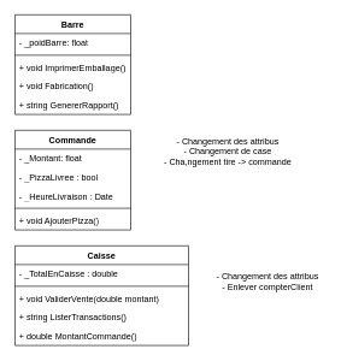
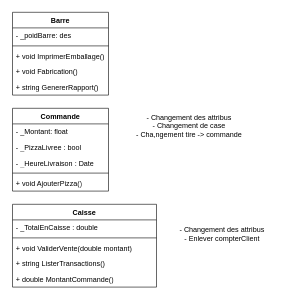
  <mxCell id="0" />
  <mxCell id="1" parent="0" />
  <mxCell id="2" value="Barre" style="swimlane;fontStyle=1;align=center;verticalAlign=top;childLayout=stackLayout;horizontal=1;startSize=26;horizontalStack=0;resizeParent=1;resizeParentMax=0;resizeLast=0;collapsible=1;marginBottom=0;whiteSpace=wrap;html=1;" parent="1" vertex="1"><mxGeometry x="20" y="20" width="160" height="138" as="geometry" /></mxCell>
- <mxCell id="3" value="- _poidBarre: float" style="text;strokeColor=none;fillColor=none;align=left;verticalAlign=top;spacingLeft=4;spacingRight=4;overflow=hidden;rotatable=0;points=[[0,0.5],[1,0.5]];portConstraint=eastwest;whiteSpace=wrap;html=1;" parent="2" vertex="1"><mxGeometry y="26" width="160" height="26" as="geometry" /></mxCell>
+ <mxCell id="3" value="- _poidBarre: des" style="text;strokeColor=none;fillColor=none;align=left;verticalAlign=top;spacingLeft=4;spacingRight=4;overflow=hidden;rotatable=0;points=[[0,0.5],[1,0.5]];portConstraint=eastwest;whiteSpace=wrap;html=1;" parent="2" vertex="1"><mxGeometry y="26" width="160" height="26" as="geometry" /></mxCell>
  <mxCell id="4" value="" style="line;strokeWidth=1;fillColor=none;align=left;verticalAlign=middle;spacingTop=-1;spacingLeft=3;spacingRight=3;rotatable=0;labelPosition=right;points=[];portConstraint=eastwest;strokeColor=inherit;" parent="2" vertex="1"><mxGeometry y="52" width="160" height="8" as="geometry" /></mxCell>
  <mxCell id="5" value="+ void ImprimerEmballage()" style="text;strokeColor=none;fillColor=none;align=left;verticalAlign=top;spacingLeft=4;spacingRight=4;overflow=hidden;rotatable=0;points=[[0,0.5],[1,0.5]];portConstraint=eastwest;whiteSpace=wrap;html=1;" parent="2" vertex="1"><mxGeometry y="60" width="160" height="26" as="geometry" /></mxCell>
  <mxCell id="6" value="+ void Fabrication()" style="text;strokeColor=none;fillColor=none;align=left;verticalAlign=top;spacingLeft=4;spacingRight=4;overflow=hidden;rotatable=0;points=[[0,0.5],[1,0.5]];portConstraint=eastwest;whiteSpace=wrap;html=1;" parent="2" vertex="1"><mxGeometry y="86" width="160" height="26" as="geometry" /></mxCell>
  <mxCell id="7" value="+ string GenererRapport()" style="text;strokeColor=none;fillColor=none;align=left;verticalAlign=top;spacingLeft=4;spacingRight=4;overflow=hidden;rotatable=0;points=[[0,0.5],[1,0.5]];portConstraint=eastwest;whiteSpace=wrap;html=1;" parent="2" vertex="1"><mxGeometry y="112" width="160" height="26" as="geometry" /></mxCell>
  <mxCell id="8" value="Commande" style="swimlane;fontStyle=1;align=center;verticalAlign=top;childLayout=stackLayout;horizontal=1;startSize=26;horizontalStack=0;resizeParent=1;resizeParentMax=0;resizeLast=0;collapsible=1;marginBottom=0;whiteSpace=wrap;html=1;" parent="1" vertex="1"><mxGeometry x="20" y="180" width="160" height="138" as="geometry" /></mxCell>
  <mxCell id="9" value="- _Montant: float" style="text;strokeColor=none;fillColor=none;align=left;verticalAlign=top;spacingLeft=4;spacingRight=4;overflow=hidden;rotatable=0;points=[[0,0.5],[1,0.5]];portConstraint=eastwest;whiteSpace=wrap;html=1;" parent="8" vertex="1"><mxGeometry y="26" width="160" height="26" as="geometry" /></mxCell>
  <mxCell id="10" value="- _PizzaLivree : bool" style="text;strokeColor=none;fillColor=none;align=left;verticalAlign=top;spacingLeft=4;spacingRight=4;overflow=hidden;rotatable=0;points=[[0,0.5],[1,0.5]];portConstraint=eastwest;whiteSpace=wrap;html=1;" parent="8" vertex="1"><mxGeometry y="52" width="160" height="26" as="geometry" /></mxCell>
  <mxCell id="11" value="- _HeureLivraison : Date" style="text;strokeColor=none;fillColor=none;align=left;verticalAlign=top;spacingLeft=4;spacingRight=4;overflow=hidden;rotatable=0;points=[[0,0.5],[1,0.5]];portConstraint=eastwest;whiteSpace=wrap;html=1;" parent="8" vertex="1"><mxGeometry y="78" width="160" height="26" as="geometry" /></mxCell>
  <mxCell id="12" value="" style="line;strokeWidth=1;fillColor=none;align=left;verticalAlign=middle;spacingTop=-1;spacingLeft=3;spacingRight=3;rotatable=0;labelPosition=right;points=[];portConstraint=eastwest;strokeColor=inherit;" parent="8" vertex="1"><mxGeometry y="104" width="160" height="8" as="geometry" /></mxCell>
  <mxCell id="13" value="+ void AjouterPizza()" style="text;strokeColor=none;fillColor=none;align=left;verticalAlign=top;spacingLeft=4;spacingRight=4;overflow=hidden;rotatable=0;points=[[0,0.5],[1,0.5]];portConstraint=eastwest;whiteSpace=wrap;html=1;" parent="8" vertex="1"><mxGeometry y="112" width="160" height="26" as="geometry" /></mxCell>
  <mxCell id="14" value="Caisse" style="swimlane;fontStyle=1;align=center;verticalAlign=top;childLayout=stackLayout;horizontal=1;startSize=26;horizontalStack=0;resizeParent=1;resizeParentMax=0;resizeLast=0;collapsible=1;marginBottom=0;whiteSpace=wrap;html=1;" parent="1" vertex="1"><mxGeometry x="20" y="340" width="240" height="138" as="geometry" /></mxCell>
  <mxCell id="15" value="- _TotalEnCaisse : double" style="text;strokeColor=none;fillColor=none;align=left;verticalAlign=top;spacingLeft=4;spacingRight=4;overflow=hidden;rotatable=0;points=[[0,0.5],[1,0.5]];portConstraint=eastwest;whiteSpace=wrap;html=1;" parent="14" vertex="1"><mxGeometry y="26" width="240" height="26" as="geometry" /></mxCell>
  <mxCell id="16" value="" style="line;strokeWidth=1;fillColor=none;align=left;verticalAlign=middle;spacingTop=-1;spacingLeft=3;spacingRight=3;rotatable=0;labelPosition=right;points=[];portConstraint=eastwest;strokeColor=inherit;" parent="14" vertex="1"><mxGeometry y="52" width="240" height="8" as="geometry" /></mxCell>
  <mxCell id="17" value="+ void ValiderVente(double montant)" style="text;strokeColor=none;fillColor=none;align=left;verticalAlign=top;spacingLeft=4;spacingRight=4;overflow=hidden;rotatable=0;points=[[0,0.5],[1,0.5]];portConstraint=eastwest;whiteSpace=wrap;html=1;" parent="14" vertex="1"><mxGeometry y="60" width="240" height="26" as="geometry" /></mxCell>
  <mxCell id="18" value="+ string ListerTransactions()" style="text;strokeColor=none;fillColor=none;align=left;verticalAlign=top;spacingLeft=4;spacingRight=4;overflow=hidden;rotatable=0;points=[[0,0.5],[1,0.5]];portConstraint=eastwest;whiteSpace=wrap;html=1;" parent="14" vertex="1"><mxGeometry y="86" width="240" height="26" as="geometry" /></mxCell>
  <mxCell id="19" value="+ double MontantCommande()" style="text;strokeColor=none;fillColor=none;align=left;verticalAlign=top;spacingLeft=4;spacingRight=4;overflow=hidden;rotatable=0;points=[[0,0.5],[1,0.5]];portConstraint=eastwest;whiteSpace=wrap;html=1;" vertex="1" parent="14"><mxGeometry y="112" width="240" height="26" as="geometry" /></mxCell>
  <mxCell id="20" value="- Changement des attribus&lt;br&gt;- Changement de case&lt;br&gt;- Cha,ngement tire -&amp;gt; commande" style="text;html=1;align=center;verticalAlign=middle;resizable=0;points=[];autosize=1;strokeColor=none;fillColor=none;" parent="1" vertex="1"><mxGeometry x="214" y="180" width="200" height="60" as="geometry" /></mxCell>
  <mxCell id="21" value="- Changement des attribus&lt;br&gt;- Enlever compterClient" style="text;html=1;align=center;verticalAlign=middle;resizable=0;points=[];autosize=1;strokeColor=none;fillColor=none;" parent="1" vertex="1"><mxGeometry x="289" y="370" width="160" height="40" as="geometry" /></mxCell>
